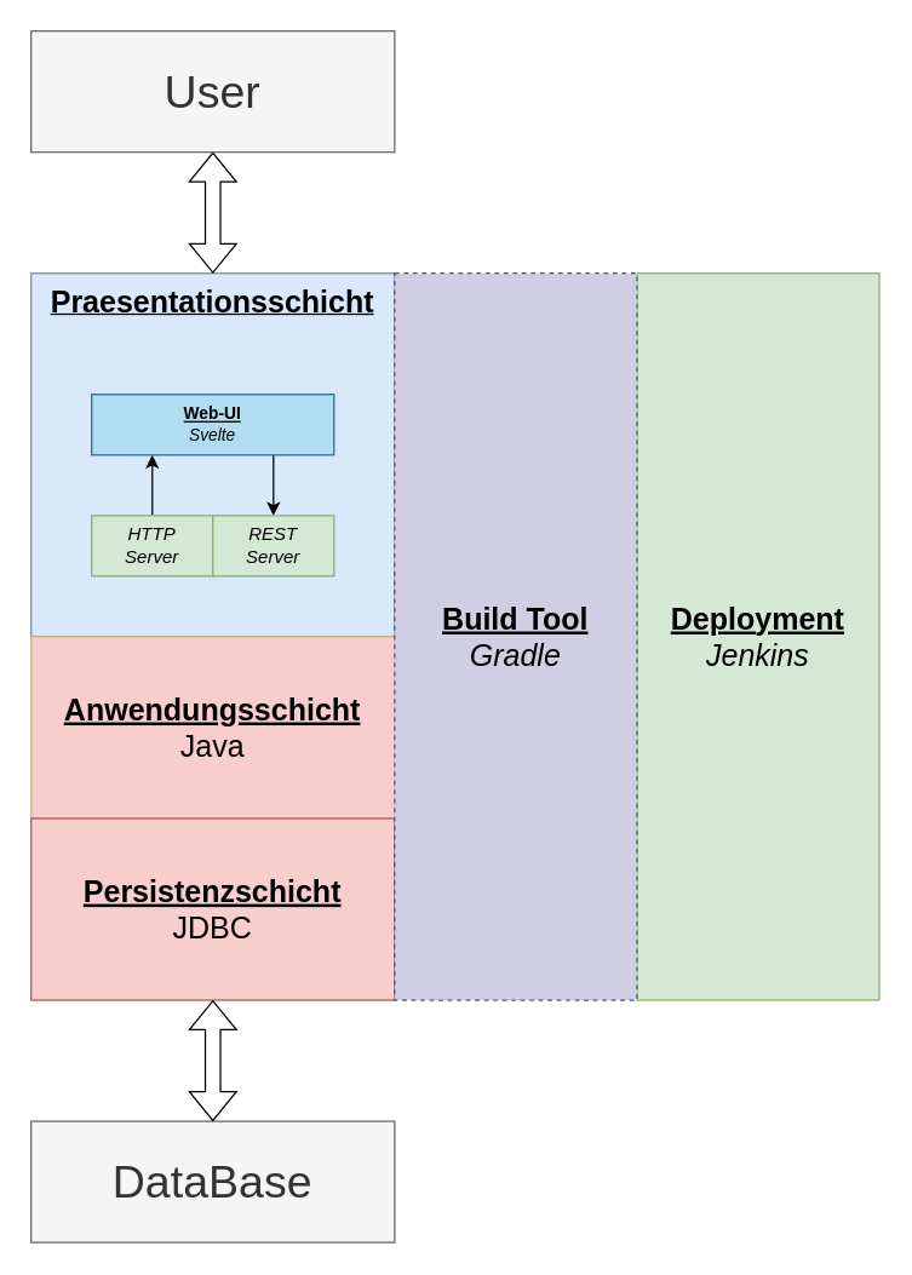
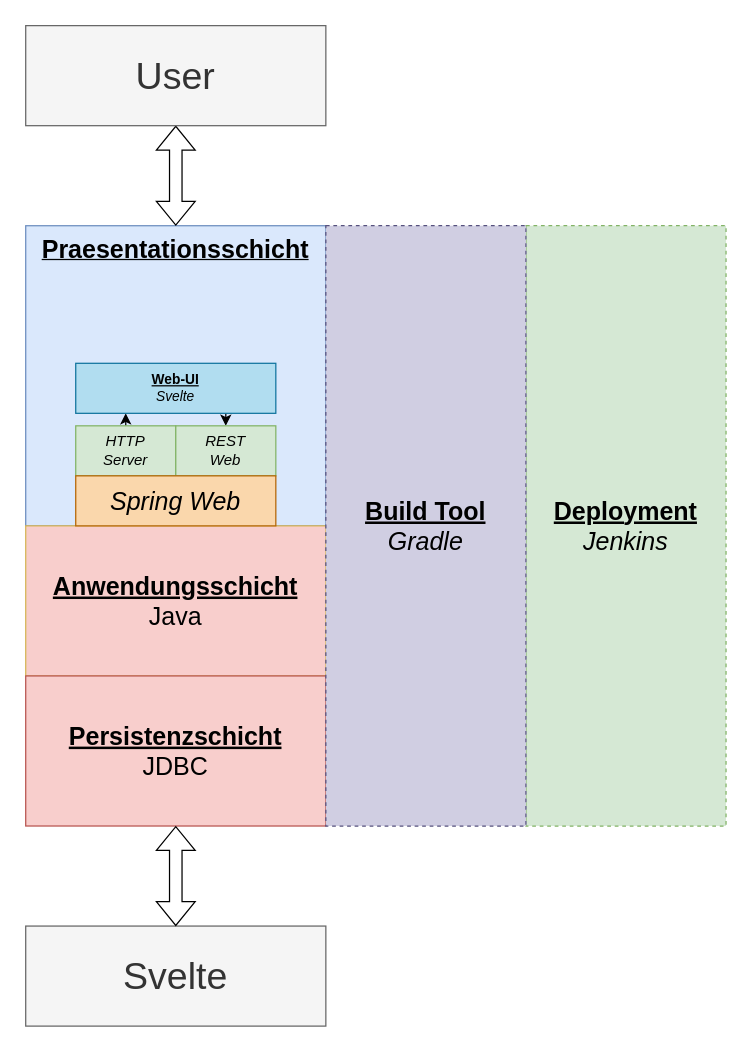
  <mxCell id="0" />
  <mxCell id="1" parent="0" />
  <mxCell id="2" value="&lt;b&gt;&lt;u&gt;&lt;font style=&quot;font-size: 20px;&quot;&gt;Praesentationsschicht&lt;/font&gt;&lt;/u&gt;&lt;/b&gt;" style="rounded=0;whiteSpace=wrap;html=1;fillColor=#dae8fc;strokeColor=#6c8ebf;verticalAlign=top;" parent="1" vertex="1"><mxGeometry x="20" y="180" width="240" height="240" as="geometry" /></mxCell>
  <mxCell id="3" value="&lt;font style=&quot;font-size: 20px;&quot;&gt;&lt;b&gt;&lt;u&gt;Anwendungsschicht&lt;/u&gt;&lt;/b&gt;&lt;br&gt;Java&lt;/font&gt;" style="rounded=0;whiteSpace=wrap;html=1;fillColor=#f8cecc;strokeColor=#d6b656;" parent="1" vertex="1"><mxGeometry x="20" y="420" width="240" height="120" as="geometry" /></mxCell>
  <mxCell id="4" value="&lt;font style=&quot;font-size: 20px;&quot;&gt;&lt;b&gt;&lt;u&gt;Persistenzschicht&lt;/u&gt;&lt;/b&gt;&lt;br&gt;JDBC&lt;/font&gt;" style="rounded=0;whiteSpace=wrap;html=1;fillColor=#f8cecc;strokeColor=#b85450;" parent="1" vertex="1"><mxGeometry x="20" y="540" width="240" height="120" as="geometry" /></mxCell>
- <mxCell id="5" value="&lt;font style=&quot;font-size: 20px;&quot;&gt;&lt;b&gt;&lt;u&gt;Deployment&lt;/u&gt;&lt;/b&gt;&lt;br&gt;&lt;i&gt;Jenkins&lt;/i&gt;&lt;/font&gt;" style="rounded=0;whiteSpace=wrap;html=1;fillColor=#d5e8d4;strokeColor=#82b366;" parent="1" vertex="1"><mxGeometry x="420" y="180" width="160" height="480" as="geometry" /></mxCell>
+ <mxCell id="5" value="&lt;font style=&quot;font-size: 20px;&quot;&gt;&lt;b&gt;&lt;u&gt;Deployment&lt;/u&gt;&lt;/b&gt;&lt;br&gt;&lt;i&gt;Jenkins&lt;/i&gt;&lt;/font&gt;" style="rounded=0;whiteSpace=wrap;html=1;fillColor=#d5e8d4;strokeColor=#82b366;dashed=1;" parent="1" vertex="1"><mxGeometry x="420" y="180" width="160" height="480" as="geometry" /></mxCell>
  <mxCell id="6" style="edgeStyle=orthogonalEdgeStyle;rounded=0;orthogonalLoop=1;jettySize=auto;html=1;" parent="1" target="8" edge="1"><mxGeometry relative="1" as="geometry"><mxPoint x="100" y="340" as="sourcePoint" /><Array as="points"><mxPoint x="100" y="310" /><mxPoint x="100" y="310" /></Array></mxGeometry></mxCell>
  <mxCell id="7" style="edgeStyle=orthogonalEdgeStyle;rounded=0;orthogonalLoop=1;jettySize=auto;html=1;" parent="1" source="8" edge="1"><mxGeometry relative="1" as="geometry"><mxPoint x="180" y="340" as="targetPoint" /><Array as="points"><mxPoint x="180" y="310" /><mxPoint x="180" y="310" /></Array></mxGeometry></mxCell>
- <mxCell id="8" value="&lt;b&gt;&lt;u&gt;Web-UI&lt;/u&gt;&lt;/b&gt;&lt;br&gt;&lt;i&gt;Svelte&lt;/i&gt;" style="rounded=0;whiteSpace=wrap;html=1;labelBackgroundColor=none;fontSize=11;fillColor=#b1ddf0;strokeColor=#10739e;" parent="1" vertex="1"><mxGeometry x="60" y="260" width="160" height="40" as="geometry" /></mxCell>
+ <mxCell id="8" value="&lt;b&gt;&lt;u&gt;Web-UI&lt;/u&gt;&lt;/b&gt;&lt;br&gt;&lt;i&gt;Svelte&lt;/i&gt;" style="rounded=0;whiteSpace=wrap;html=1;labelBackgroundColor=none;fontSize=11;fillColor=#b1ddf0;strokeColor=#10739e;" parent="1" vertex="1"><mxGeometry x="60" y="290" width="160" height="40" as="geometry" /></mxCell>
  <mxCell id="9" value="&lt;font style=&quot;font-size: 20px;&quot;&gt;&lt;b&gt;&lt;u&gt;Build Tool&lt;/u&gt;&lt;/b&gt;&lt;br&gt;&lt;i&gt;Gradle&lt;/i&gt;&lt;/font&gt;" style="rounded=0;whiteSpace=wrap;html=1;labelBackgroundColor=none;fillColor=#d0cee2;strokeColor=#56517e;dashed=1;" parent="1" vertex="1"><mxGeometry x="260" y="180" width="160" height="480" as="geometry" /></mxCell>
  <mxCell id="10" value="&lt;font style=&quot;font-size: 12px;&quot;&gt;&lt;i&gt;HTTP&lt;br&gt;Server&lt;/i&gt;&lt;/font&gt;" style="rounded=0;whiteSpace=wrap;html=1;fontSize=12;fillColor=#d5e8d4;strokeColor=#82b366;" parent="1" vertex="1"><mxGeometry x="60" y="340" width="80" height="40" as="geometry" /></mxCell>
- <mxCell id="11" value="&lt;i&gt;REST&lt;br&gt;Server&lt;/i&gt;" style="rounded=0;whiteSpace=wrap;html=1;fontSize=12;fillColor=#d5e8d4;strokeColor=#82b366;" parent="1" vertex="1"><mxGeometry x="140" y="340" width="80" height="40" as="geometry" /></mxCell>
+ <mxCell id="11" value="&lt;i&gt;REST&lt;br&gt;Web&lt;/i&gt;" style="rounded=0;whiteSpace=wrap;html=1;fontSize=12;fillColor=#d5e8d4;strokeColor=#82b366;" parent="1" vertex="1"><mxGeometry x="140" y="340" width="80" height="40" as="geometry" /></mxCell>
+ <mxCell id="12" value="&lt;i style=&quot;&quot;&gt;Spring Web&lt;/i&gt;" style="rounded=0;whiteSpace=wrap;html=1;fontSize=20;fillColor=#fad7ac;strokeColor=#b46504;" parent="1" vertex="1"><mxGeometry x="60" y="380" width="160" height="40" as="geometry" /></mxCell>
  <mxCell id="13" value="" style="shape=flexArrow;endArrow=classic;startArrow=classic;html=1;rounded=0;" edge="1" parent="1" source="2"><mxGeometry width="100" height="100" relative="1" as="geometry"><mxPoint x="340" y="380" as="sourcePoint" /><mxPoint x="140" y="100" as="targetPoint" /></mxGeometry></mxCell>
  <mxCell id="14" value="&lt;font style=&quot;font-size: 30px;&quot;&gt;User&lt;/font&gt;" style="rounded=0;whiteSpace=wrap;html=1;fillColor=#f5f5f5;fontColor=#333333;strokeColor=#666666;" vertex="1" parent="1"><mxGeometry x="20" width="240" height="80" as="geometry" y="20" /></mxCell>
- <mxCell id="15" value="&lt;font style=&quot;font-size: 30px;&quot;&gt;DataBase&lt;/font&gt;" style="rounded=0;whiteSpace=wrap;html=1;fillColor=#f5f5f5;fontColor=#333333;strokeColor=#666666;" vertex="1" parent="1"><mxGeometry x="20" y="740" width="240" height="80" as="geometry" /></mxCell>
+ <mxCell id="15" value="&lt;font style=&quot;font-size: 30px;&quot;&gt;Svelte&lt;/font&gt;" style="rounded=0;whiteSpace=wrap;html=1;fillColor=#f5f5f5;fontColor=#333333;strokeColor=#666666;" vertex="1" parent="1"><mxGeometry x="20" y="740" width="240" height="80" as="geometry" /></mxCell>
  <mxCell id="16" value="" style="shape=flexArrow;endArrow=classic;startArrow=classic;html=1;rounded=0;" edge="1" parent="1"><mxGeometry width="100" height="100" relative="1" as="geometry"><mxPoint x="140" y="740" as="sourcePoint" /><mxPoint x="140" y="660" as="targetPoint" /></mxGeometry></mxCell>
